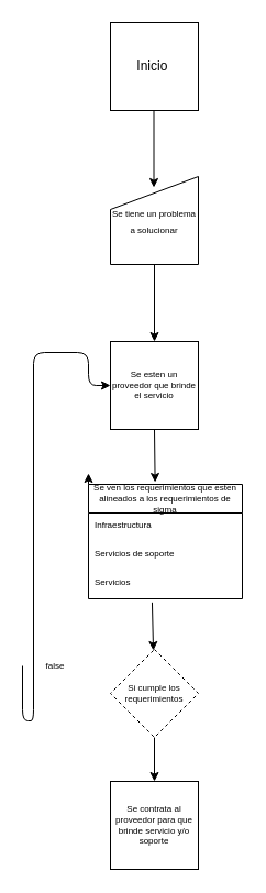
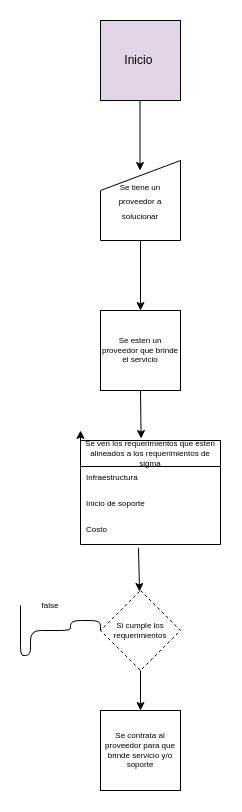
  <mxCell id="0" />
  <mxCell id="1" parent="0" />
- <mxCell id="2" value="Inicio&amp;nbsp;" style="whiteSpace=wrap;html=1;aspect=fixed;" vertex="1" parent="1"><mxGeometry x="100" y="20" width="80" height="80" as="geometry" /></mxCell>
+ <mxCell id="2" value="Inicio&amp;nbsp;" style="whiteSpace=wrap;html=1;aspect=fixed;fillColor=#e1d5e7;" vertex="1" parent="1"><mxGeometry x="100" y="20" width="80" height="80" as="geometry" /></mxCell>
  <mxCell id="3" value="" style="endArrow=classic;html=1;" edge="1" parent="1"><mxGeometry width="50" height="50" relative="1" as="geometry"><mxPoint x="139.5" y="100" as="sourcePoint" /><mxPoint x="139.5" y="170" as="targetPoint" /></mxGeometry></mxCell>
- <mxCell id="4" value="&lt;font style=&quot;font-size: 8px&quot;&gt;Se tiene un problema a solucionar&lt;/font&gt;" style="shape=manualInput;whiteSpace=wrap;html=1;" vertex="1" parent="1"><mxGeometry x="100" y="160" width="80" height="80" as="geometry" /></mxCell>
+ <mxCell id="4" value="&lt;font style=&quot;font-size: 8px&quot;&gt;Se tiene un proveedor a solucionar&lt;/font&gt;" style="shape=manualInput;whiteSpace=wrap;html=1;" vertex="1" parent="1"><mxGeometry x="100" y="160" width="80" height="80" as="geometry" /></mxCell>
  <mxCell id="5" value="" style="endArrow=classic;html=1;fontSize=8;exitX=0.5;exitY=1;exitDx=0;exitDy=0;" edge="1" parent="1" source="4"><mxGeometry width="50" height="50" relative="1" as="geometry"><mxPoint x="120" y="270" as="sourcePoint" /><mxPoint x="140" y="310" as="targetPoint" /></mxGeometry></mxCell>
  <mxCell id="6" value="Se esten un proveedor que brinde el servicio" style="whiteSpace=wrap;html=1;aspect=fixed;fontSize=8;" vertex="1" parent="1"><mxGeometry x="100" y="310" width="80" height="80" as="geometry" /></mxCell>
  <mxCell id="7" style="edgeStyle=none;html=1;exitX=0;exitY=0;exitDx=0;exitDy=0;fontSize=8;" edge="1" parent="1" source="8"><mxGeometry relative="1" as="geometry"><mxPoint x="80" y="430" as="targetPoint" /></mxGeometry></mxCell>
  <mxCell id="8" value="Se ven los requerimientos que esten&#10;alineados a los requerimientos de&#10;sigma" style="swimlane;fontStyle=0;childLayout=stackLayout;horizontal=1;startSize=26;fillColor=none;horizontalStack=0;resizeParent=1;resizeParentMax=0;resizeLast=0;collapsible=1;marginBottom=0;fontSize=8;" vertex="1" parent="1"><mxGeometry x="80" y="440" width="140" height="104" as="geometry" /></mxCell>
  <mxCell id="9" value="Infraestructura" style="text;strokeColor=none;fillColor=none;align=left;verticalAlign=top;spacingLeft=4;spacingRight=4;overflow=hidden;rotatable=0;points=[[0,0.5],[1,0.5]];portConstraint=eastwest;fontSize=8;" vertex="1" parent="8"><mxGeometry y="26" width="140" height="26" as="geometry" /></mxCell>
- <mxCell id="10" value="Servicios de soporte" style="text;strokeColor=none;fillColor=none;align=left;verticalAlign=top;spacingLeft=4;spacingRight=4;overflow=hidden;rotatable=0;points=[[0,0.5],[1,0.5]];portConstraint=eastwest;fontSize=8;" vertex="1" parent="8"><mxGeometry y="52" width="140" height="26" as="geometry" /></mxCell>
- <mxCell id="11" value="Servicios" style="text;strokeColor=none;fillColor=none;align=left;verticalAlign=top;spacingLeft=4;spacingRight=4;overflow=hidden;rotatable=0;points=[[0,0.5],[1,0.5]];portConstraint=eastwest;fontSize=8;" vertex="1" parent="8"><mxGeometry y="78" width="140" height="26" as="geometry" /></mxCell>
+ <mxCell id="10" value="Inicio de soporte" style="text;strokeColor=none;fillColor=none;align=left;verticalAlign=top;spacingLeft=4;spacingRight=4;overflow=hidden;rotatable=0;points=[[0,0.5],[1,0.5]];portConstraint=eastwest;fontSize=8;" vertex="1" parent="8"><mxGeometry y="52" width="140" height="26" as="geometry" /></mxCell>
+ <mxCell id="11" value="Costo" style="text;strokeColor=none;fillColor=none;align=left;verticalAlign=top;spacingLeft=4;spacingRight=4;overflow=hidden;rotatable=0;points=[[0,0.5],[1,0.5]];portConstraint=eastwest;fontSize=8;" vertex="1" parent="8"><mxGeometry y="78" width="140" height="26" as="geometry" /></mxCell>
  <mxCell id="12" value="" style="endArrow=classic;html=1;fontSize=8;entryX=0.433;entryY=-0.019;entryDx=0;entryDy=0;exitX=0.5;exitY=1;exitDx=0;exitDy=0;entryPerimeter=0;" edge="1" parent="1" source="6" target="8"><mxGeometry width="50" height="50" relative="1" as="geometry"><mxPoint x="120" y="420" as="sourcePoint" /><mxPoint x="170" y="370" as="targetPoint" /></mxGeometry></mxCell>
  <mxCell id="13" value="Si cumple los requerimientos" style="rhombus;whiteSpace=wrap;html=1;fontSize=8;dashed=1;" vertex="1" parent="1"><mxGeometry x="100" y="590" width="80" height="80" as="geometry" /></mxCell>
  <mxCell id="14" value="" style="endArrow=classic;html=1;fontSize=8;exitX=0.414;exitY=1.128;exitDx=0;exitDy=0;exitPerimeter=0;" edge="1" parent="1" source="11" target="13"><mxGeometry width="50" height="50" relative="1" as="geometry"><mxPoint x="120" y="490" as="sourcePoint" /><mxPoint x="170" y="440" as="targetPoint" /></mxGeometry></mxCell>
- <mxCell id="15" value="" style="edgeStyle=segmentEdgeStyle;endArrow=classic;html=1;fontSize=8;entryX=0;entryY=0.5;entryDx=0;entryDy=0;exitX=0;exitY=0.5;exitDx=0;exitDy=0;startArrow=none;" edge="1" parent="1" source="16" target="6"><mxGeometry width="50" height="50" relative="1" as="geometry"><mxPoint x="120" y="660" as="sourcePoint" /><mxPoint x="170" y="610" as="targetPoint" /><Array as="points"><mxPoint x="30" y="655" /><mxPoint x="30" y="320" /><mxPoint x="80" y="320" /><mxPoint x="80" y="350" /></Array></mxGeometry></mxCell>
  <mxCell id="16" value="false" style="text;html=1;strokeColor=none;fillColor=none;align=center;verticalAlign=middle;whiteSpace=wrap;rounded=0;fontSize=8;" vertex="1" parent="1"><mxGeometry x="20" y="590" width="60" height="30" as="geometry" /></mxCell>
+ <mxCell id="17" value="" style="edgeStyle=segmentEdgeStyle;endArrow=none;html=1;fontSize=8;entryX=0;entryY=0.5;entryDx=0;entryDy=0;exitX=0;exitY=0.5;exitDx=0;exitDy=0;" edge="1" parent="1" source="13" target="16"><mxGeometry width="50" height="50" relative="1" as="geometry"><mxPoint x="100" y="630" as="sourcePoint" /><mxPoint x="80" y="505" as="targetPoint" /><Array as="points"><mxPoint x="100" y="620" /><mxPoint x="70" y="620" /><mxPoint x="70" y="630" /><mxPoint x="30" y="630" /><mxPoint x="30" y="655" /></Array></mxGeometry></mxCell>
  <mxCell id="18" value="" style="endArrow=classic;html=1;fontSize=8;exitX=0.5;exitY=1;exitDx=0;exitDy=0;" edge="1" parent="1" source="13" target="19"><mxGeometry width="50" height="50" relative="1" as="geometry"><mxPoint x="110" y="590" as="sourcePoint" /><mxPoint x="140" y="730" as="targetPoint" /></mxGeometry></mxCell>
  <mxCell id="19" value="Se contrata al proveedor para que brinde servicio y/o soporte" style="whiteSpace=wrap;html=1;aspect=fixed;fontSize=8;" vertex="1" parent="1"><mxGeometry x="100" y="710" width="80" height="80" as="geometry" /></mxCell>
